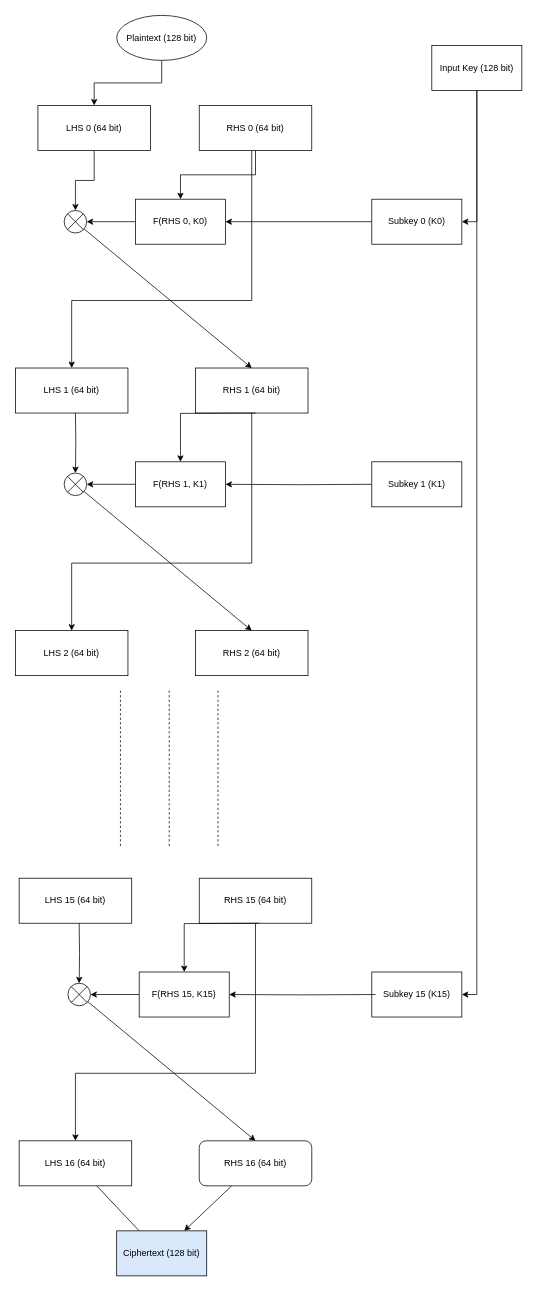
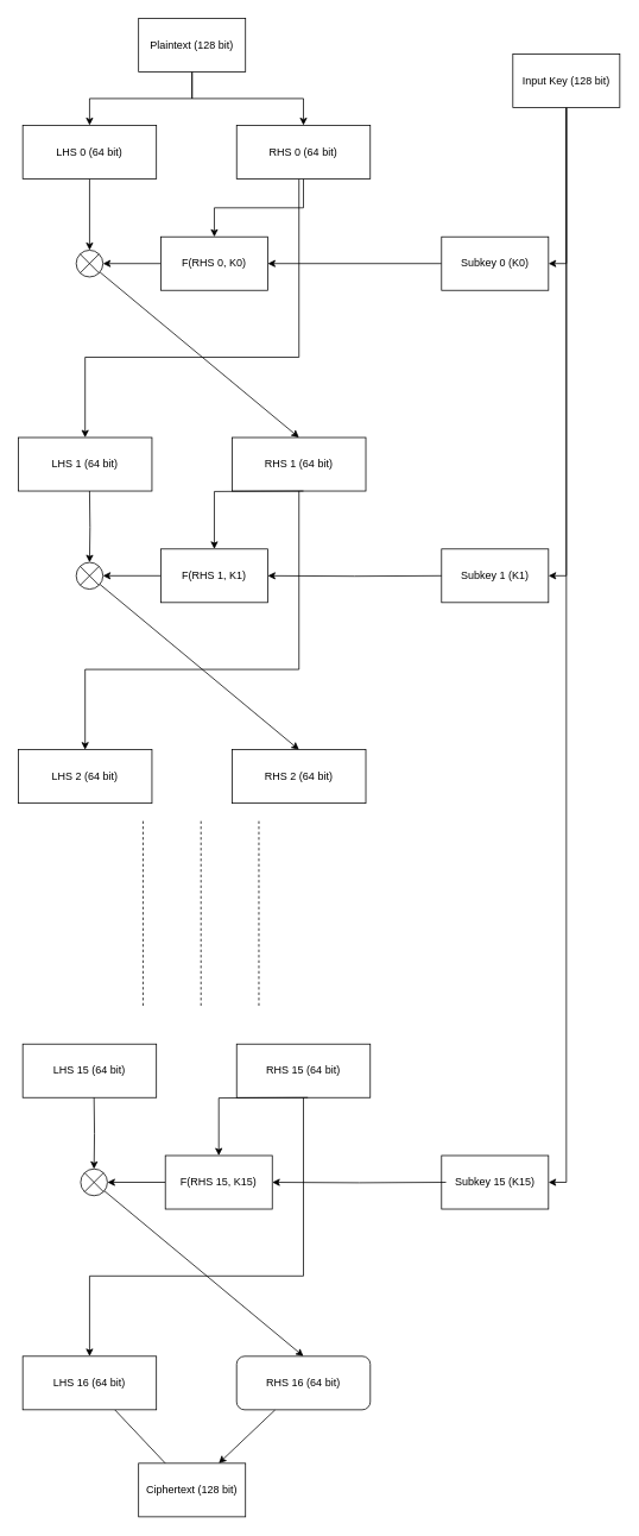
  <mxCell id="0" />
  <mxCell id="1" parent="0" />
  <mxCell id="2" style="edgeStyle=orthogonalEdgeStyle;rounded=0;orthogonalLoop=1;jettySize=auto;html=1;" parent="1" source="4" target="6" edge="1"><mxGeometry relative="1" as="geometry"><mxPoint x="165" y="150" as="targetPoint" /></mxGeometry></mxCell>
- <mxCell id="4" value="Plaintext (128 bit)" style="ellipse;whiteSpace=wrap;html=1;" parent="1" vertex="1"><mxGeometry x="155" y="20" width="120" height="60" as="geometry" /></mxCell>
+ <mxCell id="3" style="edgeStyle=orthogonalEdgeStyle;rounded=0;orthogonalLoop=1;jettySize=auto;html=1;entryX=0.5;entryY=0;entryDx=0;entryDy=0;" parent="1" source="4" target="9" edge="1"><mxGeometry relative="1" as="geometry" /></mxCell>
+ <mxCell id="4" value="Plaintext (128 bit)" style="rounded=0;whiteSpace=wrap;html=1;" parent="1" vertex="1"><mxGeometry x="155" y="20" width="120" height="60" as="geometry" /></mxCell>
  <mxCell id="5" style="edgeStyle=orthogonalEdgeStyle;rounded=0;orthogonalLoop=1;jettySize=auto;html=1;" parent="1" source="6" target="11" edge="1"><mxGeometry relative="1" as="geometry"><mxPoint x="100" y="270" as="targetPoint" /></mxGeometry></mxCell>
- <mxCell id="6" value="LHS 0 (64 bit)" style="rounded=0;whiteSpace=wrap;html=1;" parent="1" vertex="1"><mxGeometry x="50" y="140" width="150" height="60" as="geometry" /></mxCell>
+ <mxCell id="6" value="LHS 0 (64 bit)" style="rounded=0;whiteSpace=wrap;html=1;" parent="1" vertex="1"><mxGeometry x="25" y="140" width="150" height="60" as="geometry" /></mxCell>
  <mxCell id="7" style="edgeStyle=orthogonalEdgeStyle;rounded=0;orthogonalLoop=1;jettySize=auto;html=1;" parent="1" source="9" target="20" edge="1"><mxGeometry relative="1" as="geometry" /></mxCell>
  <mxCell id="8" style="edgeStyle=orthogonalEdgeStyle;rounded=0;orthogonalLoop=1;jettySize=auto;html=1;strokeColor=default;endArrow=classic;endFill=1;entryX=0.5;entryY=0;entryDx=0;entryDy=0;" parent="1" source="9" target="21" edge="1"><mxGeometry relative="1" as="geometry"><mxPoint x="340" y="400" as="targetPoint" /><Array as="points"><mxPoint x="335" y="400" /><mxPoint x="95" y="400" /></Array></mxGeometry></mxCell>
  <mxCell id="9" value="RHS 0 (64 bit)" style="rounded=0;whiteSpace=wrap;html=1;" parent="1" vertex="1"><mxGeometry x="265" y="140" width="150" height="60" as="geometry" /></mxCell>
  <mxCell id="10" style="edgeStyle=none;rounded=0;orthogonalLoop=1;jettySize=auto;html=1;entryX=0.5;entryY=0;entryDx=0;entryDy=0;" parent="1" source="11" target="22" edge="1"><mxGeometry relative="1" as="geometry" /></mxCell>
  <mxCell id="11" value="" style="shape=sumEllipse;perimeter=ellipsePerimeter;whiteSpace=wrap;html=1;backgroundOutline=1;" parent="1" vertex="1"><mxGeometry x="85" y="280" width="30" height="30" as="geometry" /></mxCell>
  <mxCell id="12" style="edgeStyle=orthogonalEdgeStyle;rounded=0;orthogonalLoop=1;jettySize=auto;html=1;entryX=1;entryY=0.5;entryDx=0;entryDy=0;" parent="1" source="15" target="17" edge="1"><mxGeometry relative="1" as="geometry"><mxPoint x="595" y="265" as="targetPoint" /></mxGeometry></mxCell>
+ <mxCell id="13" style="edgeStyle=orthogonalEdgeStyle;rounded=0;orthogonalLoop=1;jettySize=auto;html=1;entryX=1;entryY=0.5;entryDx=0;entryDy=0;" parent="1" source="15" target="18" edge="1"><mxGeometry relative="1" as="geometry" /></mxCell>
  <mxCell id="14" style="edgeStyle=orthogonalEdgeStyle;rounded=0;orthogonalLoop=1;jettySize=auto;html=1;entryX=1;entryY=0.5;entryDx=0;entryDy=0;" parent="1" source="15" target="36" edge="1"><mxGeometry relative="1" as="geometry" /></mxCell>
  <mxCell id="15" value="Input Key (128 bit)" style="rounded=0;whiteSpace=wrap;html=1;" parent="1" vertex="1"><mxGeometry x="575" y="60" width="120" height="60" as="geometry" /></mxCell>
  <mxCell id="16" style="edgeStyle=orthogonalEdgeStyle;rounded=0;orthogonalLoop=1;jettySize=auto;html=1;" parent="1" source="17" target="20" edge="1"><mxGeometry relative="1" as="geometry"><mxPoint x="255" y="295" as="targetPoint" /></mxGeometry></mxCell>
  <mxCell id="17" value="Subkey 0 (K0)" style="rounded=0;whiteSpace=wrap;html=1;" parent="1" vertex="1"><mxGeometry x="495" y="265" width="120" height="60" as="geometry" /></mxCell>
  <mxCell id="18" value="Subkey 1 (K1)" style="rounded=0;whiteSpace=wrap;html=1;" parent="1" vertex="1"><mxGeometry x="495" y="615" width="120" height="60" as="geometry" /></mxCell>
  <mxCell id="19" style="rounded=0;orthogonalLoop=1;jettySize=auto;html=1;entryX=1;entryY=0.5;entryDx=0;entryDy=0;" parent="1" source="20" target="11" edge="1"><mxGeometry relative="1" as="geometry" /></mxCell>
  <mxCell id="20" value="F(RHS 0, K0)" style="rounded=0;whiteSpace=wrap;html=1;" parent="1" vertex="1"><mxGeometry x="180" y="265" width="120" height="60" as="geometry" /></mxCell>
  <mxCell id="21" value="LHS 1 (64 bit)" style="rounded=0;whiteSpace=wrap;html=1;" parent="1" vertex="1"><mxGeometry x="20" y="490" width="150" height="60" as="geometry" /></mxCell>
  <mxCell id="22" value="RHS 1 (64 bit)" style="rounded=0;whiteSpace=wrap;html=1;" parent="1" vertex="1"><mxGeometry x="260" y="490" width="150" height="60" as="geometry" /></mxCell>
  <mxCell id="23" style="edgeStyle=orthogonalEdgeStyle;rounded=0;orthogonalLoop=1;jettySize=auto;html=1;" parent="1" target="27" edge="1"><mxGeometry relative="1" as="geometry"><mxPoint x="100" y="620" as="targetPoint" /><mxPoint x="100" y="550" as="sourcePoint" /></mxGeometry></mxCell>
  <mxCell id="24" style="edgeStyle=orthogonalEdgeStyle;rounded=0;orthogonalLoop=1;jettySize=auto;html=1;" parent="1" target="30" edge="1"><mxGeometry relative="1" as="geometry"><mxPoint x="340" y="550" as="sourcePoint" /></mxGeometry></mxCell>
  <mxCell id="25" style="edgeStyle=orthogonalEdgeStyle;rounded=0;orthogonalLoop=1;jettySize=auto;html=1;strokeColor=default;endArrow=classic;endFill=1;entryX=0.5;entryY=0;entryDx=0;entryDy=0;" parent="1" target="31" edge="1"><mxGeometry relative="1" as="geometry"><mxPoint x="340" y="750" as="targetPoint" /><mxPoint x="335" y="550" as="sourcePoint" /><Array as="points"><mxPoint x="335" y="750" /><mxPoint x="95" y="750" /></Array></mxGeometry></mxCell>
  <mxCell id="26" style="edgeStyle=none;rounded=0;orthogonalLoop=1;jettySize=auto;html=1;entryX=0.5;entryY=0;entryDx=0;entryDy=0;" parent="1" source="27" target="32" edge="1"><mxGeometry relative="1" as="geometry" /></mxCell>
  <mxCell id="27" value="" style="shape=sumEllipse;perimeter=ellipsePerimeter;whiteSpace=wrap;html=1;backgroundOutline=1;" parent="1" vertex="1"><mxGeometry x="85" y="630" width="30" height="30" as="geometry" /></mxCell>
  <mxCell id="28" style="edgeStyle=orthogonalEdgeStyle;rounded=0;orthogonalLoop=1;jettySize=auto;html=1;" parent="1" target="30" edge="1"><mxGeometry relative="1" as="geometry"><mxPoint x="255" y="645" as="targetPoint" /><mxPoint x="495" y="645" as="sourcePoint" /></mxGeometry></mxCell>
  <mxCell id="29" style="rounded=0;orthogonalLoop=1;jettySize=auto;html=1;entryX=1;entryY=0.5;entryDx=0;entryDy=0;" parent="1" source="30" target="27" edge="1"><mxGeometry relative="1" as="geometry" /></mxCell>
  <mxCell id="30" value="F(RHS 1, K1)" style="rounded=0;whiteSpace=wrap;html=1;" parent="1" vertex="1"><mxGeometry x="180" y="615" width="120" height="60" as="geometry" /></mxCell>
  <mxCell id="31" value="LHS 2 (64 bit)" style="rounded=0;whiteSpace=wrap;html=1;" parent="1" vertex="1"><mxGeometry x="20" y="840" width="150" height="60" as="geometry" /></mxCell>
  <mxCell id="32" value="RHS 2 (64 bit)" style="rounded=0;whiteSpace=wrap;html=1;" parent="1" vertex="1"><mxGeometry x="260" y="840" width="150" height="60" as="geometry" /></mxCell>
  <mxCell id="33" value="" style="endArrow=none;dashed=1;html=1;rounded=0;" parent="1" edge="1"><mxGeometry width="50" height="50" relative="1" as="geometry"><mxPoint x="225" y="920" as="sourcePoint" /><mxPoint x="225" y="1130" as="targetPoint" /></mxGeometry></mxCell>
  <mxCell id="34" value="" style="endArrow=none;dashed=1;html=1;rounded=0;" parent="1" edge="1"><mxGeometry width="50" height="50" relative="1" as="geometry"><mxPoint x="290" y="920" as="sourcePoint" /><mxPoint x="290" y="1130" as="targetPoint" /></mxGeometry></mxCell>
  <mxCell id="35" value="" style="endArrow=none;dashed=1;html=1;rounded=0;" parent="1" edge="1"><mxGeometry width="50" height="50" relative="1" as="geometry"><mxPoint x="160" y="920" as="sourcePoint" /><mxPoint x="160" y="1130" as="targetPoint" /></mxGeometry></mxCell>
  <mxCell id="36" value="Subkey 15 (K15)" style="rounded=0;whiteSpace=wrap;html=1;" parent="1" vertex="1"><mxGeometry x="495" y="1295" width="120" height="60" as="geometry" /></mxCell>
  <mxCell id="37" value="LHS 15 (64 bit)" style="rounded=0;whiteSpace=wrap;html=1;" parent="1" vertex="1"><mxGeometry x="25" y="1170" width="150" height="60" as="geometry" /></mxCell>
  <mxCell id="38" value="RHS 15 (64 bit)" style="rounded=0;whiteSpace=wrap;html=1;" parent="1" vertex="1"><mxGeometry x="265" y="1170" width="150" height="60" as="geometry" /></mxCell>
  <mxCell id="39" style="edgeStyle=orthogonalEdgeStyle;rounded=0;orthogonalLoop=1;jettySize=auto;html=1;" parent="1" target="43" edge="1"><mxGeometry relative="1" as="geometry"><mxPoint x="105" y="1300" as="targetPoint" /><mxPoint x="105" y="1230" as="sourcePoint" /></mxGeometry></mxCell>
  <mxCell id="40" style="edgeStyle=orthogonalEdgeStyle;rounded=0;orthogonalLoop=1;jettySize=auto;html=1;" parent="1" target="46" edge="1"><mxGeometry relative="1" as="geometry"><mxPoint x="345" y="1230" as="sourcePoint" /></mxGeometry></mxCell>
  <mxCell id="41" style="edgeStyle=orthogonalEdgeStyle;rounded=0;orthogonalLoop=1;jettySize=auto;html=1;strokeColor=default;endArrow=classic;endFill=1;entryX=0.5;entryY=0;entryDx=0;entryDy=0;" parent="1" target="48" edge="1"><mxGeometry relative="1" as="geometry"><mxPoint x="345" y="1430" as="targetPoint" /><mxPoint x="340" y="1230" as="sourcePoint" /><Array as="points"><mxPoint x="340" y="1430" /><mxPoint x="100" y="1430" /></Array></mxGeometry></mxCell>
  <mxCell id="42" style="edgeStyle=none;rounded=0;orthogonalLoop=1;jettySize=auto;html=1;entryX=0.5;entryY=0;entryDx=0;entryDy=0;" parent="1" source="43" target="50" edge="1"><mxGeometry relative="1" as="geometry" /></mxCell>
  <mxCell id="43" value="" style="shape=sumEllipse;perimeter=ellipsePerimeter;whiteSpace=wrap;html=1;backgroundOutline=1;" parent="1" vertex="1"><mxGeometry x="90" y="1310" width="30" height="30" as="geometry" /></mxCell>
  <mxCell id="44" style="edgeStyle=orthogonalEdgeStyle;rounded=0;orthogonalLoop=1;jettySize=auto;html=1;" parent="1" target="46" edge="1"><mxGeometry relative="1" as="geometry"><mxPoint x="260" y="1325" as="targetPoint" /><mxPoint x="500" y="1325" as="sourcePoint" /></mxGeometry></mxCell>
  <mxCell id="45" style="rounded=0;orthogonalLoop=1;jettySize=auto;html=1;entryX=1;entryY=0.5;entryDx=0;entryDy=0;" parent="1" source="46" target="43" edge="1"><mxGeometry relative="1" as="geometry" /></mxCell>
  <mxCell id="46" value="F(RHS 15, K15)" style="rounded=0;whiteSpace=wrap;html=1;" parent="1" vertex="1"><mxGeometry x="185" y="1295" width="120" height="60" as="geometry" /></mxCell>
  <mxCell id="47" style="edgeStyle=none;rounded=0;orthogonalLoop=1;jettySize=auto;html=1;entryX=0.25;entryY=0;entryDx=0;entryDy=0;endArrow=none;" parent="1" source="48" target="51" edge="1"><mxGeometry relative="1" as="geometry"><mxPoint x="195" y="1630" as="targetPoint" /></mxGeometry></mxCell>
  <mxCell id="48" value="LHS 16 (64 bit)" style="rounded=0;whiteSpace=wrap;html=1;" parent="1" vertex="1"><mxGeometry x="25" y="1520" width="150" height="60" as="geometry" /></mxCell>
  <mxCell id="49" style="edgeStyle=none;rounded=0;orthogonalLoop=1;jettySize=auto;html=1;" parent="1" source="50" edge="1"><mxGeometry relative="1" as="geometry"><mxPoint x="245" y="1640" as="targetPoint" /></mxGeometry></mxCell>
  <mxCell id="50" value="RHS 16 (64 bit)" style="whiteSpace=wrap;html=1;rounded=1;" parent="1" vertex="1"><mxGeometry x="265" y="1520" width="150" height="60" as="geometry" /></mxCell>
- <mxCell id="51" value="Ciphertext (128 bit)" style="rounded=0;whiteSpace=wrap;html=1;fillColor=#dae8fc;" parent="1" vertex="1"><mxGeometry x="155" y="1640" width="120" height="60" as="geometry" /></mxCell>
+ <mxCell id="51" value="Ciphertext (128 bit)" style="rounded=0;whiteSpace=wrap;html=1;" parent="1" vertex="1"><mxGeometry x="155" y="1640" width="120" height="60" as="geometry" /></mxCell>
